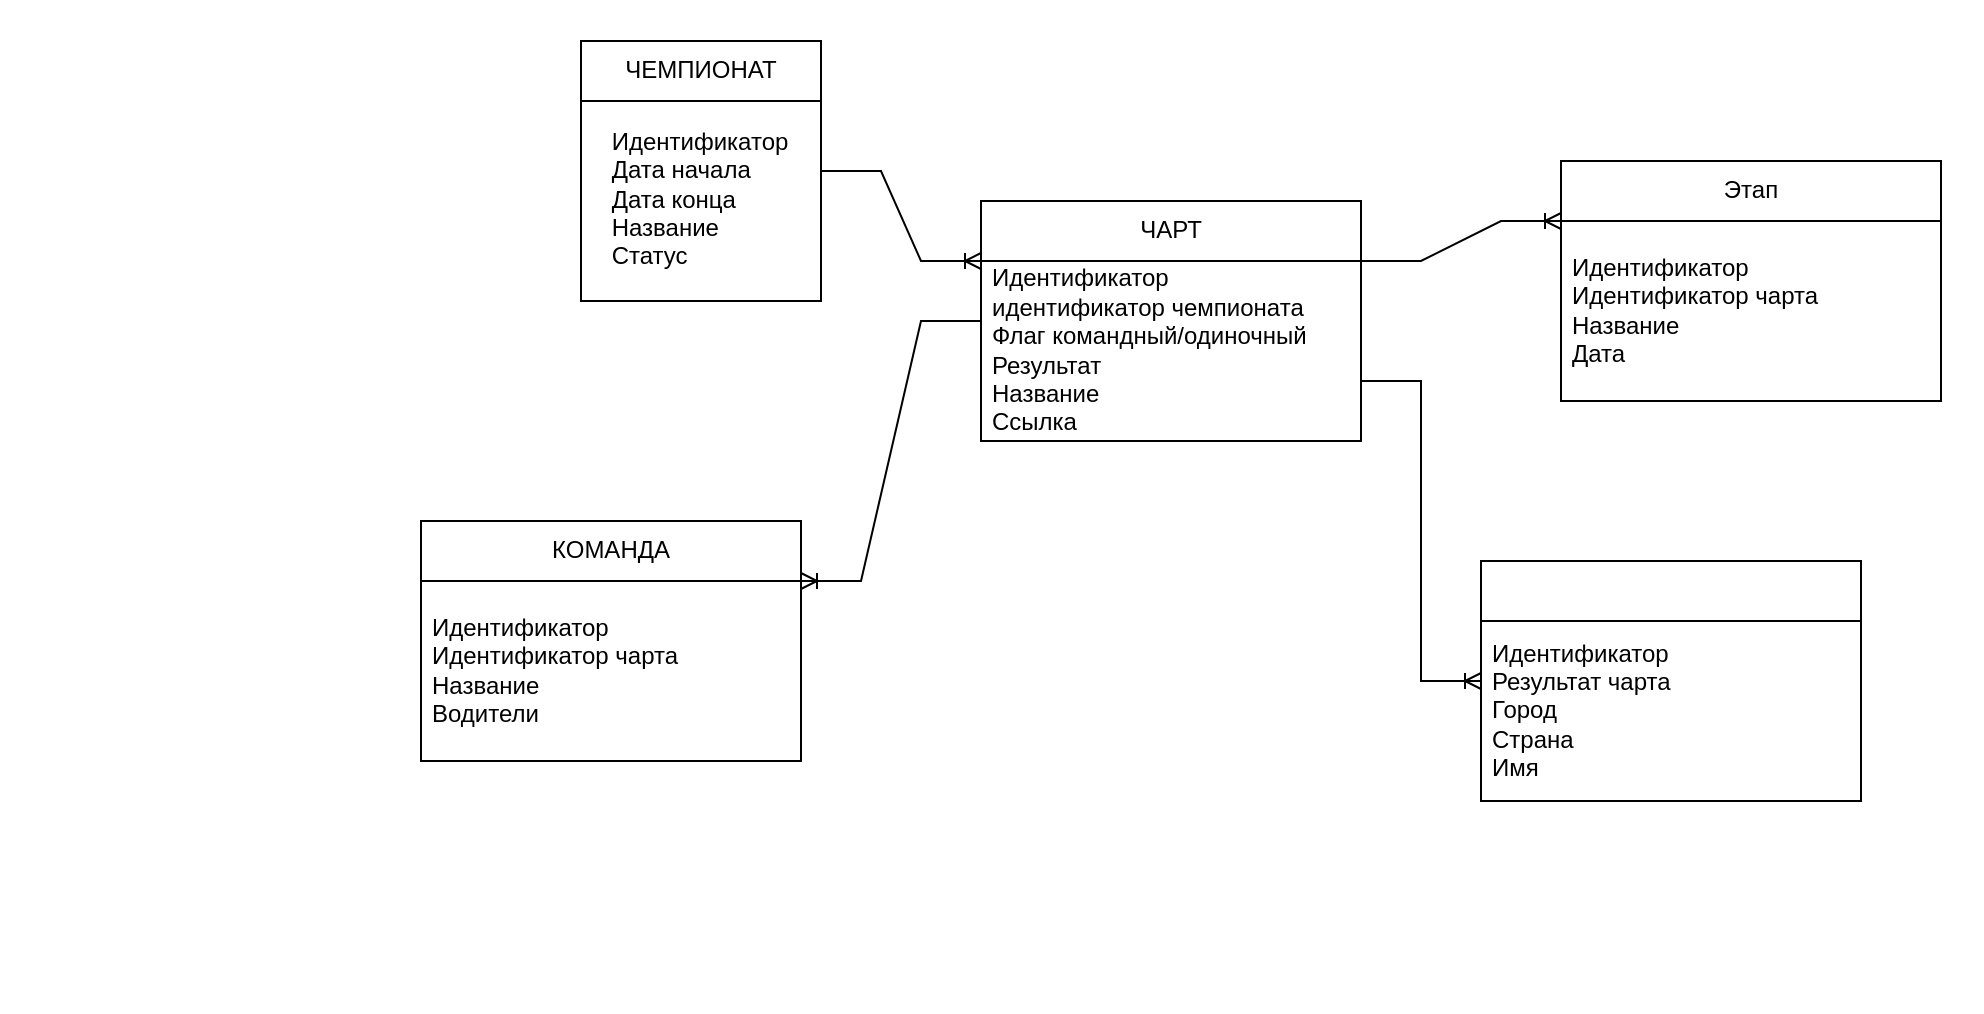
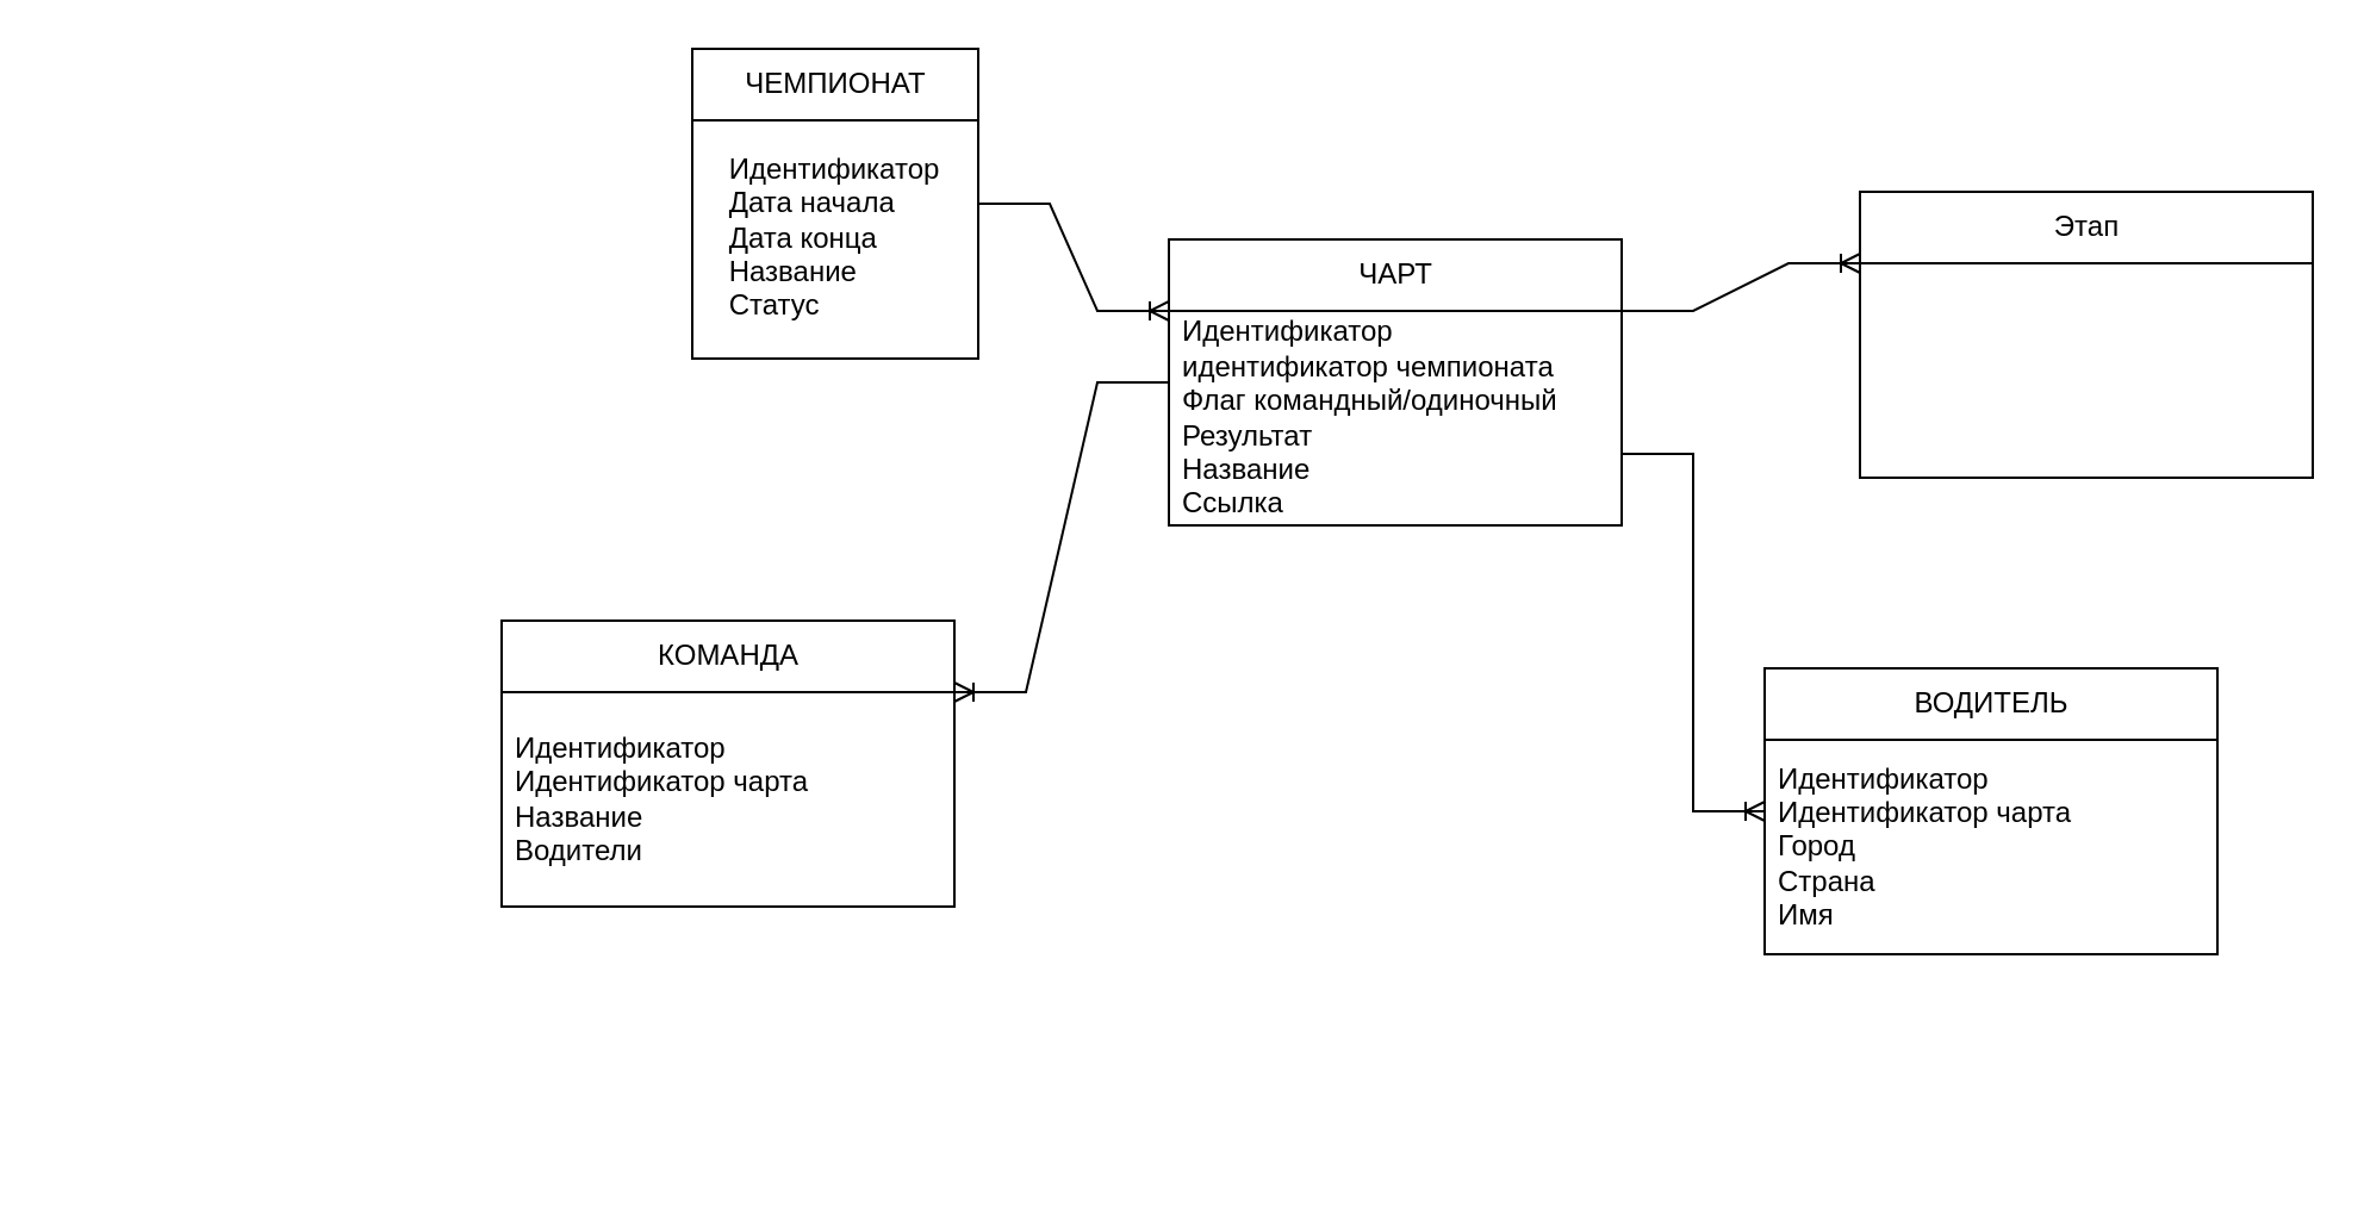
  <mxCell id="0" />
  <mxCell id="1" parent="0" />
  <mxCell id="2" value="&lt;blockquote style=&quot;margin: 0 0 0 40px; border: none; padding: 0px;&quot;&gt;&lt;/blockquote&gt;&lt;span style=&quot;background-color: initial;&quot;&gt;&lt;div style=&quot;text-align: left;&quot;&gt;&lt;span style=&quot;background-color: initial;&quot;&gt;&lt;br&gt;&lt;/span&gt;&lt;/div&gt;&lt;div style=&quot;text-align: left;&quot;&gt;&lt;br&gt;&lt;/div&gt;&lt;div style=&quot;text-align: left;&quot;&gt;&lt;span style=&quot;background-color: initial;&quot;&gt;Идентификатор&lt;/span&gt;&lt;/div&gt;&lt;/span&gt;&lt;blockquote style=&quot;margin: 0 0 0 40px; border: none; padding: 0px;&quot;&gt;&lt;/blockquote&gt;&lt;span style=&quot;background-color: initial;&quot;&gt;&lt;div style=&quot;text-align: left;&quot;&gt;&lt;span style=&quot;background-color: initial;&quot;&gt;Дата начала&lt;/span&gt;&lt;/div&gt;&lt;/span&gt;&lt;blockquote style=&quot;margin: 0 0 0 40px; border: none; padding: 0px;&quot;&gt;&lt;/blockquote&gt;&lt;span style=&quot;background-color: initial;&quot;&gt;&lt;div style=&quot;text-align: left;&quot;&gt;&lt;span style=&quot;background-color: initial;&quot;&gt;Дата конца&lt;/span&gt;&lt;/div&gt;&lt;/span&gt;&lt;blockquote style=&quot;margin: 0 0 0 40px; border: none; padding: 0px;&quot;&gt;&lt;/blockquote&gt;&lt;span style=&quot;background-color: initial;&quot;&gt;&lt;div style=&quot;text-align: left;&quot;&gt;&lt;span style=&quot;background-color: initial;&quot;&gt;Название&lt;/span&gt;&lt;/div&gt;&lt;/span&gt;&lt;div style=&quot;text-align: left;&quot;&gt;&lt;span style=&quot;background-color: initial;&quot;&gt;Статус&lt;/span&gt;&lt;/div&gt;" style="rounded=0;whiteSpace=wrap;html=1;" parent="1" vertex="1"><mxGeometry x="290" y="20" width="120" height="130" as="geometry" /></mxCell>
  <mxCell id="3" value="" style="endArrow=none;html=1;rounded=0;" parent="1" edge="1"><mxGeometry width="50" height="50" relative="1" as="geometry"><mxPoint x="290" y="50" as="sourcePoint" /><mxPoint x="410" y="50" as="targetPoint" /></mxGeometry></mxCell>
  <mxCell id="4" value="ЧЕМПИОНАТ" style="text;html=1;align=center;verticalAlign=middle;resizable=0;points=[];autosize=1;strokeColor=none;fillColor=none;" parent="1" vertex="1"><mxGeometry x="300" y="20" width="100" height="30" as="geometry" /></mxCell>
  <mxCell id="5" value="" style="group" parent="1" vertex="1" connectable="0"><mxGeometry x="490" y="100" width="190" height="125" as="geometry" /></mxCell>
  <mxCell id="6" value="" style="rounded=0;whiteSpace=wrap;html=1;" parent="5" vertex="1"><mxGeometry width="190" height="120" as="geometry" /></mxCell>
  <mxCell id="7" value="" style="endArrow=none;html=1;rounded=0;exitX=0;exitY=0.25;exitDx=0;exitDy=0;entryX=1;entryY=0.25;entryDx=0;entryDy=0;" parent="5" source="6" target="6" edge="1"><mxGeometry width="50" height="50" relative="1" as="geometry"><mxPoint x="50" y="30" as="sourcePoint" /><mxPoint x="170" y="30" as="targetPoint" /></mxGeometry></mxCell>
  <mxCell id="8" value="ЧАРТ" style="text;html=1;align=center;verticalAlign=middle;resizable=0;points=[];autosize=1;strokeColor=none;fillColor=none;" parent="5" vertex="1"><mxGeometry x="70" width="50" height="30" as="geometry" /></mxCell>
  <mxCell id="9" value="&lt;blockquote style=&quot;margin: 0 0 0 40px; border: none; padding: 0px;&quot;&gt;&lt;/blockquote&gt;&lt;span style=&quot;background-color: initial;&quot;&gt;Идентификатор&lt;br&gt;&lt;/span&gt;идентификатор чемпионата&lt;br&gt;Флаг командный/одиночный&lt;br&gt;Результат&lt;br&gt;Название&lt;br&gt;Ссылка" style="text;html=1;align=left;verticalAlign=middle;resizable=0;points=[];autosize=1;strokeColor=none;fillColor=none;" parent="5" vertex="1"><mxGeometry x="4" y="25" width="180" height="100" as="geometry" /></mxCell>
  <mxCell id="10" value="" style="group" parent="1" vertex="1" connectable="0"><mxGeometry x="210" y="260" width="190" height="120" as="geometry" /></mxCell>
  <mxCell id="11" value="" style="rounded=0;whiteSpace=wrap;html=1;" parent="10" vertex="1"><mxGeometry width="190" height="120" as="geometry" /></mxCell>
  <mxCell id="12" value="" style="endArrow=none;html=1;rounded=0;exitX=0;exitY=0.25;exitDx=0;exitDy=0;entryX=1;entryY=0.25;entryDx=0;entryDy=0;" parent="10" source="11" target="11" edge="1"><mxGeometry width="50" height="50" relative="1" as="geometry"><mxPoint x="50" y="30" as="sourcePoint" /><mxPoint x="170" y="30" as="targetPoint" /></mxGeometry></mxCell>
  <mxCell id="13" value="КОМАНДА" style="text;html=1;align=center;verticalAlign=middle;resizable=0;points=[];autosize=1;strokeColor=none;fillColor=none;" parent="10" vertex="1"><mxGeometry x="55" width="80" height="30" as="geometry" /></mxCell>
  <mxCell id="14" value="&lt;blockquote style=&quot;margin: 0 0 0 40px; border: none; padding: 0px;&quot;&gt;&lt;/blockquote&gt;&lt;span style=&quot;background-color: initial;&quot;&gt;Идентификатор&lt;br&gt;&lt;/span&gt;Идентификатор чарта&lt;br&gt;Название&lt;br&gt;Водители" style="text;html=1;align=left;verticalAlign=middle;resizable=0;points=[];autosize=1;strokeColor=none;fillColor=none;" parent="10" vertex="1"><mxGeometry x="4" y="40" width="150" height="70" as="geometry" /></mxCell>
  <mxCell id="15" value="" style="edgeStyle=entityRelationEdgeStyle;fontSize=12;html=1;endArrow=ERoneToMany;rounded=0;exitX=0;exitY=0.5;exitDx=0;exitDy=0;entryX=1;entryY=0.25;entryDx=0;entryDy=0;" parent="1" source="6" target="11" edge="1"><mxGeometry width="100" height="100" relative="1" as="geometry"><mxPoint x="310" y="220" as="sourcePoint" /><mxPoint x="390" y="280" as="targetPoint" /><Array as="points"><mxPoint x="390" y="210" /></Array></mxGeometry></mxCell>
  <mxCell id="16" value="" style="group" parent="1" vertex="1" connectable="0"><mxGeometry x="780" y="80" width="190" height="120" as="geometry" /></mxCell>
  <mxCell id="17" value="" style="rounded=0;whiteSpace=wrap;html=1;" parent="16" vertex="1"><mxGeometry width="190" height="120" as="geometry" /></mxCell>
  <mxCell id="18" value="" style="endArrow=none;html=1;rounded=0;exitX=0;exitY=0.25;exitDx=0;exitDy=0;entryX=1;entryY=0.25;entryDx=0;entryDy=0;" parent="16" source="17" target="17" edge="1"><mxGeometry width="50" height="50" relative="1" as="geometry"><mxPoint x="50" y="30" as="sourcePoint" /><mxPoint x="170" y="30" as="targetPoint" /></mxGeometry></mxCell>
  <mxCell id="19" value="Этап" style="text;html=1;align=center;verticalAlign=middle;resizable=0;points=[];autosize=1;strokeColor=none;fillColor=none;" parent="16" vertex="1"><mxGeometry x="70" width="50" height="30" as="geometry" /></mxCell>
- <mxCell id="20" value="&lt;blockquote style=&quot;margin: 0 0 0 40px; border: none; padding: 0px;&quot;&gt;&lt;/blockquote&gt;&lt;span style=&quot;background-color: initial;&quot;&gt;Идентификатор&lt;br&gt;&lt;/span&gt;Идентификатор чарта&lt;br&gt;Название&lt;br&gt;Дата" style="text;html=1;align=left;verticalAlign=middle;resizable=0;points=[];autosize=1;strokeColor=none;fillColor=none;" parent="16" vertex="1"><mxGeometry x="4" y="40" width="150" height="70" as="geometry" /></mxCell>
  <mxCell id="21" value="" style="edgeStyle=entityRelationEdgeStyle;fontSize=12;html=1;endArrow=ERoneToMany;rounded=0;exitX=1;exitY=0.25;exitDx=0;exitDy=0;entryX=0;entryY=0.25;entryDx=0;entryDy=0;" parent="1" source="6" target="17" edge="1"><mxGeometry width="100" height="100" relative="1" as="geometry"><mxPoint x="500" y="290" as="sourcePoint" /><mxPoint x="780" y="10" as="targetPoint" /><Array as="points"><mxPoint x="250" y="475" /><mxPoint x="390" y="460" /><mxPoint x="480" y="300" /><mxPoint x="470" y="300" /><mxPoint x="420" y="410" /><mxPoint x="410" y="400" /></Array></mxGeometry></mxCell>
  <mxCell id="22" value="" style="group" parent="1" vertex="1" connectable="0"><mxGeometry x="740" y="280" width="190" height="120" as="geometry" /></mxCell>
  <mxCell id="23" value="" style="rounded=0;whiteSpace=wrap;html=1;" parent="22" vertex="1"><mxGeometry width="190" height="120" as="geometry" /></mxCell>
  <mxCell id="24" value="" style="endArrow=none;html=1;rounded=0;exitX=0;exitY=0.25;exitDx=0;exitDy=0;entryX=1;entryY=0.25;entryDx=0;entryDy=0;" parent="22" source="23" target="23" edge="1"><mxGeometry width="50" height="50" relative="1" as="geometry"><mxPoint x="50" y="30" as="sourcePoint" /><mxPoint x="170" y="30" as="targetPoint" /></mxGeometry></mxCell>
- <mxCell id="26" value="Идентификатор&lt;br&gt;Результат чарта&lt;br&gt;Город&lt;br&gt;Страна&lt;br&gt;Имя&lt;br&gt;&lt;blockquote style=&quot;margin: 0 0 0 40px; border: none; padding: 0px;&quot;&gt;&lt;/blockquote&gt;" style="text;html=1;align=left;verticalAlign=middle;resizable=0;points=[];autosize=1;strokeColor=none;fillColor=none;" parent="22" vertex="1"><mxGeometry x="4" y="30" width="150" height="90" as="geometry" /></mxCell>
+ <mxCell id="25" value="ВОДИТЕЛЬ" style="text;html=1;align=center;verticalAlign=middle;resizable=0;points=[];autosize=1;strokeColor=none;fillColor=none;" parent="22" vertex="1"><mxGeometry x="50" width="90" height="30" as="geometry" /></mxCell>
+ <mxCell id="26" value="Идентификатор&lt;br&gt;Идентификатор чарта&lt;br&gt;Город&lt;br&gt;Страна&lt;br&gt;Имя&lt;br&gt;&lt;blockquote style=&quot;margin: 0 0 0 40px; border: none; padding: 0px;&quot;&gt;&lt;/blockquote&gt;" style="text;html=1;align=left;verticalAlign=middle;resizable=0;points=[];autosize=1;strokeColor=none;fillColor=none;" parent="22" vertex="1"><mxGeometry x="4" y="30" width="150" height="90" as="geometry" /></mxCell>
  <mxCell id="27" value="" style="edgeStyle=entityRelationEdgeStyle;fontSize=12;html=1;endArrow=ERoneToMany;rounded=0;entryX=0;entryY=0.5;entryDx=0;entryDy=0;exitX=1;exitY=0.75;exitDx=0;exitDy=0;" parent="1" source="6" target="23" edge="1"><mxGeometry width="100" height="100" relative="1" as="geometry"><mxPoint x="500" y="200" as="sourcePoint" /><mxPoint x="440" y="460" as="targetPoint" /><Array as="points"><mxPoint x="260" y="485" /><mxPoint x="670" y="260" /><mxPoint x="400" y="470" /><mxPoint x="490" y="310" /><mxPoint x="480" y="310" /><mxPoint x="430" y="420" /><mxPoint x="420" y="410" /></Array></mxGeometry></mxCell>
  <mxCell id="28" value="" style="edgeStyle=entityRelationEdgeStyle;fontSize=12;html=1;endArrow=ERoneToMany;rounded=0;exitX=1;exitY=0.5;exitDx=0;exitDy=0;entryX=0;entryY=0.25;entryDx=0;entryDy=0;" edge="1" parent="1" source="2" target="6"><mxGeometry width="100" height="100" relative="1" as="geometry"><mxPoint x="450" y="70" as="sourcePoint" /><mxPoint x="550" y="50" as="targetPoint" /><Array as="points"><mxPoint x="20" y="415" /><mxPoint x="160" y="400" /><mxPoint x="250" y="240" /><mxPoint x="240" y="240" /><mxPoint y="350" x="190" /><mxPoint x="180" y="340" /></Array></mxGeometry></mxCell>
